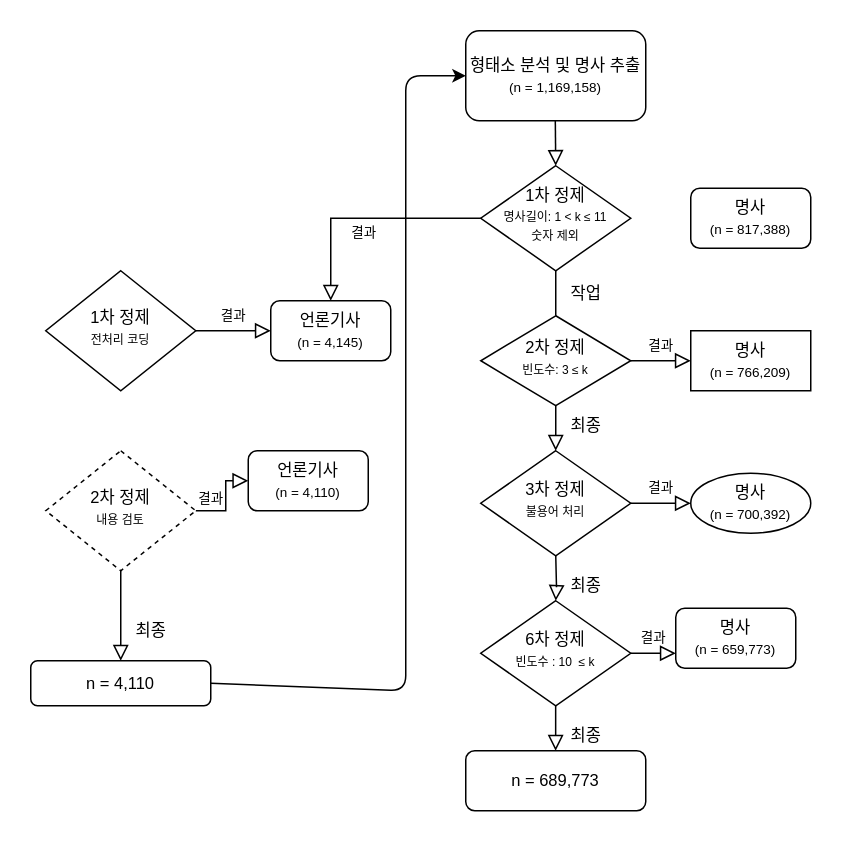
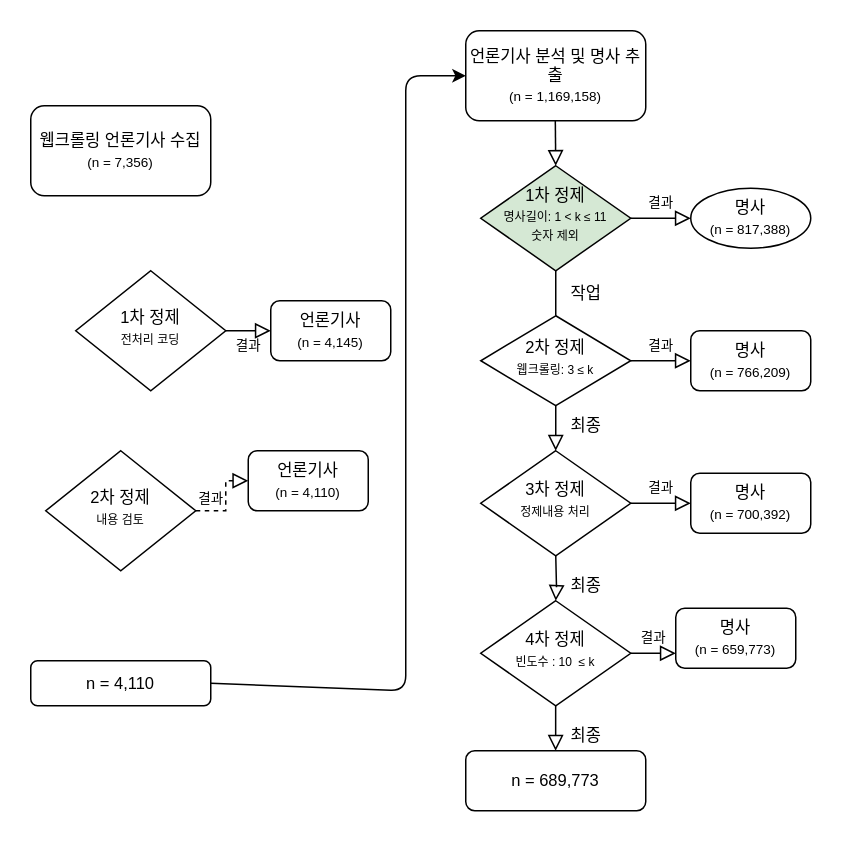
  <mxCell id="0" />
  <mxCell id="1" parent="0" />
+ <mxCell id="2" value="웹크롤링 언론기사 수집&lt;br style=&quot;font-size: 11px&quot;&gt;&lt;font style=&quot;font-size: 9px&quot;&gt;(n = 7,356)&lt;/font&gt;" style="rounded=1;whiteSpace=wrap;html=1;fontSize=11;glass=0;strokeWidth=1;shadow=0;" parent="1" vertex="1"><mxGeometry x="20" y="70" width="120" height="60" as="geometry" /></mxCell>
  <mxCell id="3" value="결과" style="edgeStyle=orthogonalEdgeStyle;rounded=0;html=1;jettySize=auto;orthogonalLoop=1;fontSize=9;endArrow=block;endFill=0;endSize=8;strokeWidth=1;shadow=0;labelBackgroundColor=none;" parent="1" source="4" target="5" edge="1"><mxGeometry y="10" relative="1" as="geometry"><mxPoint as="offset" /></mxGeometry></mxCell>
- <mxCell id="4" value="1차 정제&lt;br style=&quot;font-size: 11px&quot;&gt;&lt;font style=&quot;font-size: 8px&quot;&gt;전처리 코딩&lt;/font&gt;" style="rhombus;whiteSpace=wrap;html=1;shadow=0;fontFamily=Helvetica;fontSize=11;align=center;strokeWidth=1;spacing=6;spacingTop=-4;" parent="1" vertex="1"><mxGeometry x="30" y="180" width="100" height="80" as="geometry" /></mxCell>
+ <mxCell id="4" value="1차 정제&lt;br style=&quot;font-size: 11px&quot;&gt;&lt;font style=&quot;font-size: 8px&quot;&gt;전처리 코딩&lt;/font&gt;" style="rhombus;whiteSpace=wrap;html=1;shadow=0;fontFamily=Helvetica;fontSize=11;align=center;strokeWidth=1;spacing=6;spacingTop=-4;" parent="1" vertex="1"><mxGeometry x="50" y="180" width="100" height="80" as="geometry" /></mxCell>
  <mxCell id="5" value="언론기사&lt;br style=&quot;font-size: 11px&quot;&gt;&lt;font style=&quot;font-size: 9px&quot;&gt;(n = 4,145)&lt;/font&gt;" style="rounded=1;whiteSpace=wrap;html=1;fontSize=11;glass=0;strokeWidth=1;shadow=0;" parent="1" vertex="1"><mxGeometry x="180" y="200" width="80" height="40" as="geometry" /></mxCell>
- <mxCell id="6" value="최종" style="rounded=0;html=1;jettySize=auto;orthogonalLoop=1;fontSize=11;endArrow=block;endFill=0;endSize=8;strokeWidth=1;shadow=0;labelBackgroundColor=none;edgeStyle=orthogonalEdgeStyle;" parent="1" source="8" target="9" edge="1"><mxGeometry x="0.333" y="20" relative="1" as="geometry"><mxPoint as="offset" /></mxGeometry></mxCell>
- <mxCell id="7" value="결과" style="edgeStyle=orthogonalEdgeStyle;rounded=0;html=1;jettySize=auto;orthogonalLoop=1;fontSize=9;endArrow=block;endFill=0;endSize=8;strokeWidth=1;shadow=0;labelBackgroundColor=none;" parent="1" source="8" target="10" edge="1"><mxGeometry y="10" relative="1" as="geometry"><mxPoint as="offset" /></mxGeometry></mxCell>
- <mxCell id="8" value="2차 정제&lt;br style=&quot;font-size: 11px&quot;&gt;&lt;font style=&quot;font-size: 8px&quot;&gt;내용 검토&lt;/font&gt;" style="rhombus;whiteSpace=wrap;html=1;shadow=0;fontFamily=Helvetica;fontSize=11;align=center;strokeWidth=1;spacing=6;spacingTop=-4;dashed=1;" parent="1" vertex="1"><mxGeometry x="30" y="300" width="100" height="80" as="geometry" /></mxCell>
+ <mxCell id="7" value="결과" style="edgeStyle=orthogonalEdgeStyle;rounded=0;html=1;jettySize=auto;orthogonalLoop=1;fontSize=9;endArrow=block;endFill=0;endSize=8;strokeWidth=1;shadow=0;labelBackgroundColor=none;dashed=1;" parent="1" source="8" target="10" edge="1"><mxGeometry y="10" relative="1" as="geometry"><mxPoint as="offset" /></mxGeometry></mxCell>
+ <mxCell id="8" value="2차 정제&lt;br style=&quot;font-size: 11px&quot;&gt;&lt;font style=&quot;font-size: 8px&quot;&gt;내용 검토&lt;/font&gt;" style="rhombus;whiteSpace=wrap;html=1;shadow=0;fontFamily=Helvetica;fontSize=11;align=center;strokeWidth=1;spacing=6;spacingTop=-4;" parent="1" vertex="1"><mxGeometry x="30" y="300" width="100" height="80" as="geometry" /></mxCell>
  <mxCell id="9" value="n = 4,110" style="rounded=1;whiteSpace=wrap;html=1;fontSize=11;glass=0;strokeWidth=1;shadow=0;" parent="1" vertex="1"><mxGeometry x="20" y="440" width="120" height="30" as="geometry" /></mxCell>
  <mxCell id="10" value="언론기사&lt;br style=&quot;font-size: 11px&quot;&gt;&lt;font style=&quot;font-size: 9px&quot;&gt;(n = 4,110)&lt;/font&gt;" style="rounded=1;whiteSpace=wrap;html=1;fontSize=11;glass=0;strokeWidth=1;shadow=0;" parent="1" vertex="1"><mxGeometry x="165" y="300" width="80" height="40" as="geometry" /></mxCell>
  <mxCell id="11" value="" style="endArrow=classic;html=1;exitX=1;exitY=0.5;exitDx=0;exitDy=0;entryX=0;entryY=0.5;entryDx=0;entryDy=0;" edge="1" parent="1" source="9" target="12"><mxGeometry width="50" height="50" relative="1" as="geometry"><mxPoint x="210" y="380" as="sourcePoint" /><mxPoint x="310" y="100" as="targetPoint" /><Array as="points"><mxPoint x="270" y="460" /><mxPoint x="270" y="50" /></Array></mxGeometry></mxCell>
- <mxCell id="12" value="형태소 분석 및 명사 추출&lt;br&gt;&lt;font style=&quot;font-size: 9px&quot;&gt;(n = 1,169,158)&lt;/font&gt;" style="rounded=1;whiteSpace=wrap;html=1;fontSize=11;" vertex="1" parent="1"><mxGeometry x="310" y="20" width="120" height="60" as="geometry" /></mxCell>
+ <mxCell id="12" value="언론기사 분석 및 명사 추출&lt;br&gt;&lt;font style=&quot;font-size: 9px&quot;&gt;(n = 1,169,158)&lt;/font&gt;" style="rounded=1;whiteSpace=wrap;html=1;fontSize=11;" vertex="1" parent="1"><mxGeometry x="310" y="20" width="120" height="60" as="geometry" /></mxCell>
  <mxCell id="13" value="작업" style="rounded=0;html=1;jettySize=auto;orthogonalLoop=1;fontSize=11;endArrow=none;endFill=0;endSize=8;strokeWidth=1;shadow=0;labelBackgroundColor=none;edgeStyle=orthogonalEdgeStyle;" edge="1" parent="1" source="15" target="19"><mxGeometry y="20" relative="1" as="geometry"><mxPoint as="offset" /><Array as="points"><mxPoint x="370" y="210" /><mxPoint x="370" y="210" /></Array></mxGeometry></mxCell>
- <mxCell id="14" value="결과" style="edgeStyle=orthogonalEdgeStyle;rounded=0;html=1;jettySize=auto;orthogonalLoop=1;fontSize=9;endArrow=block;endFill=0;endSize=8;strokeWidth=1;shadow=0;labelBackgroundColor=none;" edge="1" parent="1" source="15" target="5"><mxGeometry y="10" relative="1" as="geometry"><mxPoint as="offset" /></mxGeometry></mxCell>
- <mxCell id="15" value="1차 정제&lt;br style=&quot;font-size: 11px&quot;&gt;&lt;font style=&quot;font-size: 8px&quot;&gt;명사길이: 1 &amp;lt; k ≤ 11&lt;br&gt;숫자 제외&lt;/font&gt;" style="rhombus;whiteSpace=wrap;html=1;shadow=0;fontFamily=Helvetica;fontSize=11;align=center;strokeWidth=1;spacing=6;spacingTop=-4;" vertex="1" parent="1"><mxGeometry x="320" y="110" width="100" height="70" as="geometry" /></mxCell>
- <mxCell id="16" value="명사&lt;br&gt;&lt;font style=&quot;font-size: 9px&quot;&gt;(n = 817,388)&lt;/font&gt;" style="rounded=1;whiteSpace=wrap;html=1;fontSize=11;glass=0;strokeWidth=1;shadow=0;" vertex="1" parent="1"><mxGeometry x="460" y="125" width="80" height="40" as="geometry" /></mxCell>
+ <mxCell id="14" value="결과" style="edgeStyle=orthogonalEdgeStyle;rounded=0;html=1;jettySize=auto;orthogonalLoop=1;fontSize=9;endArrow=block;endFill=0;endSize=8;strokeWidth=1;shadow=0;labelBackgroundColor=none;" edge="1" parent="1" source="15" target="16"><mxGeometry y="10" relative="1" as="geometry"><mxPoint as="offset" /></mxGeometry></mxCell>
+ <mxCell id="15" value="1차 정제&lt;br style=&quot;font-size: 11px&quot;&gt;&lt;font style=&quot;font-size: 8px&quot;&gt;명사길이: 1 &amp;lt; k ≤ 11&lt;br&gt;숫자 제외&lt;/font&gt;" style="rhombus;whiteSpace=wrap;html=1;shadow=0;fontFamily=Helvetica;fontSize=11;align=center;strokeWidth=1;spacing=6;spacingTop=-4;fillColor=#d5e8d4;" vertex="1" parent="1"><mxGeometry x="320" y="110" width="100" height="70" as="geometry" /></mxCell>
+ <mxCell id="16" value="명사&lt;br&gt;&lt;font style=&quot;font-size: 9px&quot;&gt;(n = 817,388)&lt;/font&gt;" style="ellipse;whiteSpace=wrap;html=1;fontSize=11;glass=0;strokeWidth=1;shadow=0;" vertex="1" parent="1"><mxGeometry x="460" y="125" width="80" height="40" as="geometry" /></mxCell>
  <mxCell id="17" value="최종" style="rounded=0;html=1;jettySize=auto;orthogonalLoop=1;fontSize=11;endArrow=block;endFill=0;endSize=8;strokeWidth=1;shadow=0;labelBackgroundColor=none;edgeStyle=orthogonalEdgeStyle;" edge="1" parent="1" source="19" target="23"><mxGeometry x="0.333" y="20" relative="1" as="geometry"><mxPoint as="offset" /></mxGeometry></mxCell>
  <mxCell id="18" value="결과" style="edgeStyle=orthogonalEdgeStyle;rounded=0;html=1;jettySize=auto;orthogonalLoop=1;fontSize=9;endArrow=block;endFill=0;endSize=8;strokeWidth=1;shadow=0;labelBackgroundColor=none;" edge="1" parent="1" source="19" target="21"><mxGeometry y="10" relative="1" as="geometry"><mxPoint as="offset" /></mxGeometry></mxCell>
- <mxCell id="19" value="2차 정제&lt;br style=&quot;font-size: 11px&quot;&gt;&lt;font style=&quot;font-size: 8px&quot;&gt;빈도수: 3 ≤ k&lt;br&gt;&lt;/font&gt;" style="rhombus;whiteSpace=wrap;html=1;shadow=0;fontFamily=Helvetica;fontSize=11;align=center;strokeWidth=1;spacing=6;spacingTop=-4;" vertex="1" parent="1"><mxGeometry x="320" y="210" width="100" height="60" as="geometry" /></mxCell>
+ <mxCell id="19" value="2차 정제&lt;br style=&quot;font-size: 11px&quot;&gt;&lt;font style=&quot;font-size: 8px&quot;&gt;웹크롤링: 3 ≤ k&lt;br&gt;&lt;/font&gt;" style="rhombus;whiteSpace=wrap;html=1;shadow=0;fontFamily=Helvetica;fontSize=11;align=center;strokeWidth=1;spacing=6;spacingTop=-4;" vertex="1" parent="1"><mxGeometry x="320" y="210" width="100" height="60" as="geometry" /></mxCell>
  <mxCell id="20" value="n = 689,773" style="rounded=1;whiteSpace=wrap;html=1;fontSize=11;glass=0;strokeWidth=1;shadow=0;" vertex="1" parent="1"><mxGeometry x="310" y="500" width="120" height="40" as="geometry" /></mxCell>
- <mxCell id="21" value="명사&lt;br&gt;&lt;font style=&quot;font-size: 9px&quot;&gt;(n = 766,209)&lt;/font&gt;" style="whiteSpace=wrap;html=1;fontSize=11;glass=0;strokeWidth=1;shadow=0;rounded=0;" vertex="1" parent="1"><mxGeometry x="460" y="220" width="80" height="40" as="geometry" /></mxCell>
+ <mxCell id="21" value="명사&lt;br&gt;&lt;font style=&quot;font-size: 9px&quot;&gt;(n = 766,209)&lt;/font&gt;" style="rounded=1;whiteSpace=wrap;html=1;fontSize=11;glass=0;strokeWidth=1;shadow=0;" vertex="1" parent="1"><mxGeometry x="460" y="220" width="80" height="40" as="geometry" /></mxCell>
  <mxCell id="22" value="" style="rounded=0;html=1;jettySize=auto;orthogonalLoop=1;fontSize=11;endArrow=block;endFill=0;endSize=8;strokeWidth=1;shadow=0;labelBackgroundColor=none;edgeStyle=orthogonalEdgeStyle;" edge="1" parent="1"><mxGeometry relative="1" as="geometry"><mxPoint x="369.71" y="80" as="sourcePoint" /><mxPoint x="370" y="110" as="targetPoint" /></mxGeometry></mxCell>
- <mxCell id="23" value="3차 정제&lt;br style=&quot;font-size: 8px&quot;&gt;&lt;font style=&quot;font-size: 8px&quot;&gt;불용어 처리&lt;br&gt;&lt;/font&gt;" style="rhombus;whiteSpace=wrap;html=1;shadow=0;fontFamily=Helvetica;fontSize=11;align=center;strokeWidth=1;spacing=6;spacingTop=-4;" vertex="1" parent="1"><mxGeometry x="320" y="300" width="100" height="70" as="geometry" /></mxCell>
+ <mxCell id="23" value="3차 정제&lt;br style=&quot;font-size: 8px&quot;&gt;&lt;font style=&quot;font-size: 8px&quot;&gt;정제내용 처리&lt;br&gt;&lt;/font&gt;" style="rhombus;whiteSpace=wrap;html=1;shadow=0;fontFamily=Helvetica;fontSize=11;align=center;strokeWidth=1;spacing=6;spacingTop=-4;" vertex="1" parent="1"><mxGeometry x="320" y="300" width="100" height="70" as="geometry" /></mxCell>
  <mxCell id="24" value="결과" style="edgeStyle=orthogonalEdgeStyle;rounded=0;html=1;jettySize=auto;orthogonalLoop=1;fontSize=9;endArrow=block;endFill=0;endSize=8;strokeWidth=1;shadow=0;labelBackgroundColor=none;" edge="1" parent="1" target="25"><mxGeometry y="10" relative="1" as="geometry"><mxPoint as="offset" /><mxPoint x="420" y="335" as="sourcePoint" /><Array as="points"><mxPoint x="440" y="335" /><mxPoint x="440" y="335" /></Array></mxGeometry></mxCell>
- <mxCell id="25" value="명사&lt;br&gt;&lt;font style=&quot;font-size: 9px&quot;&gt;(n = 700,392)&lt;/font&gt;" style="ellipse;whiteSpace=wrap;html=1;fontSize=11;glass=0;strokeWidth=1;shadow=0;" vertex="1" parent="1"><mxGeometry x="460" y="315" width="80" height="40" as="geometry" /></mxCell>
+ <mxCell id="25" value="명사&lt;br&gt;&lt;font style=&quot;font-size: 9px&quot;&gt;(n = 700,392)&lt;/font&gt;" style="rounded=1;whiteSpace=wrap;html=1;fontSize=11;glass=0;strokeWidth=1;shadow=0;" vertex="1" parent="1"><mxGeometry x="460" y="315" width="80" height="40" as="geometry" /></mxCell>
  <mxCell id="26" value="최종" style="rounded=0;html=1;jettySize=auto;orthogonalLoop=1;fontSize=11;endArrow=block;endFill=0;endSize=8;strokeWidth=1;shadow=0;labelBackgroundColor=none;edgeStyle=orthogonalEdgeStyle;" edge="1" parent="1"><mxGeometry x="0.333" y="20" relative="1" as="geometry"><mxPoint as="offset" /><mxPoint x="369.94" y="470" as="sourcePoint" /><mxPoint x="369.94" y="500" as="targetPoint" /></mxGeometry></mxCell>
  <mxCell id="27" value="최종" style="rounded=0;html=1;jettySize=auto;orthogonalLoop=1;fontSize=11;endArrow=block;endFill=0;endSize=8;strokeWidth=1;shadow=0;labelBackgroundColor=none;edgeStyle=orthogonalEdgeStyle;" edge="1" parent="1" target="28"><mxGeometry x="0.333" y="20" relative="1" as="geometry"><mxPoint as="offset" /><mxPoint x="370" y="370" as="sourcePoint" /></mxGeometry></mxCell>
- <mxCell id="28" value="6차 정제&lt;br style=&quot;font-size: 8px&quot;&gt;&lt;font style=&quot;font-size: 8px&quot;&gt;빈도수 : 10&amp;nbsp;&amp;nbsp;≤ k&lt;br&gt;&lt;/font&gt;" style="rhombus;whiteSpace=wrap;html=1;shadow=0;fontFamily=Helvetica;fontSize=11;align=center;strokeWidth=1;spacing=6;spacingTop=-4;" vertex="1" parent="1"><mxGeometry x="320" y="400" width="100" height="70" as="geometry" /></mxCell>
+ <mxCell id="28" value="4차 정제&lt;br style=&quot;font-size: 8px&quot;&gt;&lt;font style=&quot;font-size: 8px&quot;&gt;빈도수 : 10&amp;nbsp;&amp;nbsp;≤ k&lt;br&gt;&lt;/font&gt;" style="rhombus;whiteSpace=wrap;html=1;shadow=0;fontFamily=Helvetica;fontSize=11;align=center;strokeWidth=1;spacing=6;spacingTop=-4;" vertex="1" parent="1"><mxGeometry x="320" y="400" width="100" height="70" as="geometry" /></mxCell>
  <mxCell id="29" value="결과" style="edgeStyle=orthogonalEdgeStyle;rounded=0;html=1;jettySize=auto;orthogonalLoop=1;fontSize=9;endArrow=block;endFill=0;endSize=8;strokeWidth=1;shadow=0;labelBackgroundColor=none;" edge="1" parent="1" target="30"><mxGeometry y="10" relative="1" as="geometry"><mxPoint as="offset" /><mxPoint x="420" y="435" as="sourcePoint" /><Array as="points"><mxPoint x="440" y="435" /><mxPoint x="440" y="435" /></Array></mxGeometry></mxCell>
  <mxCell id="30" value="명사&lt;br&gt;&lt;font style=&quot;font-size: 9px&quot;&gt;(n = 659,773)&lt;/font&gt;" style="rounded=1;whiteSpace=wrap;html=1;fontSize=11;glass=0;strokeWidth=1;shadow=0;" vertex="1" parent="1"><mxGeometry x="450" y="405" width="80" height="40" as="geometry" /></mxCell>
